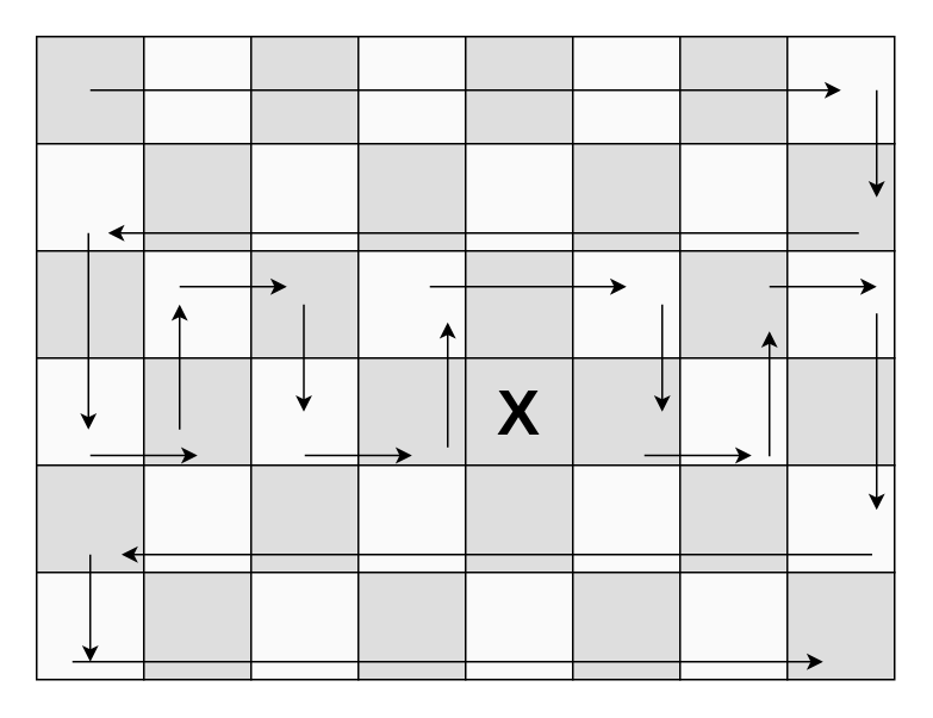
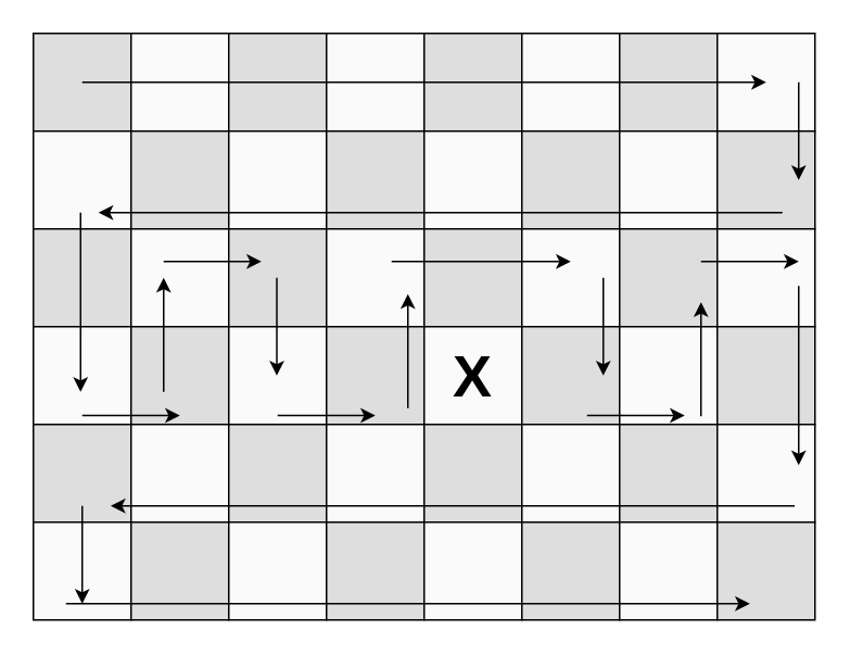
  <mxCell id="0" />
  <mxCell id="1" parent="0" />
  <mxCell id="2" value="" style="rounded=0;whiteSpace=wrap;html=1;strokeColor=#000000;fillColor=#DEDEDE;" vertex="1" parent="1"><mxGeometry x="20" y="20" width="60" height="60" as="geometry" /></mxCell>
  <mxCell id="3" value="" style="rounded=0;whiteSpace=wrap;html=1;strokeColor=#000000;fillColor=#FAFAFA;" vertex="1" parent="1"><mxGeometry x="80" y="20" width="60" height="60" as="geometry" /></mxCell>
  <mxCell id="4" value="" style="rounded=0;whiteSpace=wrap;html=1;strokeColor=#000000;fillColor=#DEDEDE;" vertex="1" parent="1"><mxGeometry x="140" y="20" width="60" height="60" as="geometry" /></mxCell>
  <mxCell id="5" value="" style="rounded=0;whiteSpace=wrap;html=1;strokeColor=#000000;fillColor=#FAFAFA;" vertex="1" parent="1"><mxGeometry x="200" y="20" width="60" height="60" as="geometry" /></mxCell>
  <mxCell id="6" value="" style="rounded=0;whiteSpace=wrap;html=1;strokeColor=#000000;fillColor=#DEDEDE;" vertex="1" parent="1"><mxGeometry x="260" y="20" width="60" height="60" as="geometry" /></mxCell>
  <mxCell id="7" value="" style="rounded=0;whiteSpace=wrap;html=1;strokeColor=#000000;fillColor=#FAFAFA;" vertex="1" parent="1"><mxGeometry x="320" y="20" width="60" height="60" as="geometry" /></mxCell>
  <mxCell id="8" value="" style="rounded=0;whiteSpace=wrap;html=1;strokeColor=#000000;fillColor=#DEDEDE;" vertex="1" parent="1"><mxGeometry x="380" y="20" width="60" height="60" as="geometry" /></mxCell>
  <mxCell id="9" value="" style="rounded=0;whiteSpace=wrap;html=1;strokeColor=#000000;fillColor=#FAFAFA;" vertex="1" parent="1"><mxGeometry x="440" y="20" width="60" height="60" as="geometry" /></mxCell>
  <mxCell id="10" value="" style="rounded=0;whiteSpace=wrap;html=1;strokeColor=#000000;fillColor=#FAFAFA;" vertex="1" parent="1"><mxGeometry x="20" y="80" width="60" height="60" as="geometry" /></mxCell>
  <mxCell id="11" value="" style="rounded=0;whiteSpace=wrap;html=1;strokeColor=#000000;fillColor=#DEDEDE;" vertex="1" parent="1"><mxGeometry x="80" y="80" width="60" height="60" as="geometry" /></mxCell>
  <mxCell id="12" value="" style="rounded=0;whiteSpace=wrap;html=1;strokeColor=#000000;fillColor=#FAFAFA;" vertex="1" parent="1"><mxGeometry x="140" y="80" width="60" height="60" as="geometry" /></mxCell>
  <mxCell id="13" value="" style="rounded=0;whiteSpace=wrap;html=1;strokeColor=#000000;fillColor=#DEDEDE;" vertex="1" parent="1"><mxGeometry x="200" y="80" width="60" height="60" as="geometry" /></mxCell>
  <mxCell id="14" value="" style="rounded=0;whiteSpace=wrap;html=1;strokeColor=#000000;fillColor=#FAFAFA;" vertex="1" parent="1"><mxGeometry x="260" y="80" width="60" height="60" as="geometry" /></mxCell>
  <mxCell id="15" value="" style="rounded=0;whiteSpace=wrap;html=1;strokeColor=#000000;fillColor=#DEDEDE;" vertex="1" parent="1"><mxGeometry x="320" y="80" width="60" height="60" as="geometry" /></mxCell>
  <mxCell id="16" value="" style="rounded=0;whiteSpace=wrap;html=1;strokeColor=#000000;fillColor=#FAFAFA;" vertex="1" parent="1"><mxGeometry x="380" y="80" width="60" height="60" as="geometry" /></mxCell>
  <mxCell id="17" value="" style="rounded=0;whiteSpace=wrap;html=1;strokeColor=#000000;fillColor=#DEDEDE;" vertex="1" parent="1"><mxGeometry x="440" y="80" width="60" height="60" as="geometry" /></mxCell>
  <mxCell id="18" value="" style="rounded=0;whiteSpace=wrap;html=1;strokeColor=#000000;fillColor=#DEDEDE;" vertex="1" parent="1"><mxGeometry x="20" y="140" width="60" height="60" as="geometry" /></mxCell>
  <mxCell id="19" value="" style="rounded=0;whiteSpace=wrap;html=1;strokeColor=#000000;fillColor=#FAFAFA;" vertex="1" parent="1"><mxGeometry x="80" y="140" width="60" height="60" as="geometry" /></mxCell>
  <mxCell id="20" value="" style="rounded=0;whiteSpace=wrap;html=1;strokeColor=#000000;fillColor=#DEDEDE;" vertex="1" parent="1"><mxGeometry x="140" y="140" width="60" height="60" as="geometry" /></mxCell>
  <mxCell id="21" value="" style="rounded=0;whiteSpace=wrap;html=1;strokeColor=#000000;fillColor=#FAFAFA;" vertex="1" parent="1"><mxGeometry x="200" y="140" width="60" height="60" as="geometry" /></mxCell>
  <mxCell id="22" value="" style="rounded=0;whiteSpace=wrap;html=1;strokeColor=#000000;fillColor=#DEDEDE;" vertex="1" parent="1"><mxGeometry x="260" y="140" width="60" height="60" as="geometry" /></mxCell>
  <mxCell id="23" value="" style="rounded=0;whiteSpace=wrap;html=1;strokeColor=#000000;fillColor=#FAFAFA;" vertex="1" parent="1"><mxGeometry x="320" y="140" width="60" height="60" as="geometry" /></mxCell>
  <mxCell id="24" value="" style="rounded=0;whiteSpace=wrap;html=1;strokeColor=#000000;fillColor=#DEDEDE;" vertex="1" parent="1"><mxGeometry x="380" y="140" width="60" height="60" as="geometry" /></mxCell>
  <mxCell id="25" value="" style="rounded=0;whiteSpace=wrap;html=1;strokeColor=#000000;fillColor=#FAFAFA;" vertex="1" parent="1"><mxGeometry x="440" y="140" width="60" height="60" as="geometry" /></mxCell>
  <mxCell id="26" value="" style="rounded=0;whiteSpace=wrap;html=1;strokeColor=#000000;fillColor=#FAFAFA;" vertex="1" parent="1"><mxGeometry x="20" y="200" width="60" height="60" as="geometry" /></mxCell>
  <mxCell id="27" value="" style="rounded=0;whiteSpace=wrap;html=1;strokeColor=#000000;fillColor=#DEDEDE;" vertex="1" parent="1"><mxGeometry x="80" y="200" width="60" height="60" as="geometry" /></mxCell>
  <mxCell id="28" value="" style="rounded=0;whiteSpace=wrap;html=1;strokeColor=#000000;fillColor=#FAFAFA;" vertex="1" parent="1"><mxGeometry x="140" y="200" width="60" height="60" as="geometry" /></mxCell>
  <mxCell id="29" value="" style="rounded=0;whiteSpace=wrap;html=1;strokeColor=#000000;fillColor=#DEDEDE;" vertex="1" parent="1"><mxGeometry x="200" y="200" width="60" height="60" as="geometry" /></mxCell>
- <mxCell id="30" value="&lt;font style=&quot;font-size: 36px&quot;&gt;&lt;b&gt;X&lt;/b&gt;&lt;/font&gt;" style="rounded=0;whiteSpace=wrap;html=1;strokeColor=#000000;fillColor=#dedede;" vertex="1" parent="1"><mxGeometry x="260" y="200" width="60" height="60" as="geometry" /></mxCell>
+ <mxCell id="30" value="&lt;font style=&quot;font-size: 36px&quot;&gt;&lt;b&gt;X&lt;/b&gt;&lt;/font&gt;" style="rounded=0;whiteSpace=wrap;html=1;strokeColor=#000000;fillColor=#FAFAFA;" vertex="1" parent="1"><mxGeometry x="260" y="200" width="60" height="60" as="geometry" /></mxCell>
  <mxCell id="31" value="" style="rounded=0;whiteSpace=wrap;html=1;strokeColor=#000000;fillColor=#DEDEDE;" vertex="1" parent="1"><mxGeometry x="320" y="200" width="60" height="60" as="geometry" /></mxCell>
  <mxCell id="32" value="" style="rounded=0;whiteSpace=wrap;html=1;strokeColor=#000000;fillColor=#FAFAFA;" vertex="1" parent="1"><mxGeometry x="380" y="200" width="60" height="60" as="geometry" /></mxCell>
  <mxCell id="33" value="" style="rounded=0;whiteSpace=wrap;html=1;strokeColor=#000000;fillColor=#DEDEDE;" vertex="1" parent="1"><mxGeometry x="440" y="200" width="60" height="60" as="geometry" /></mxCell>
  <mxCell id="34" value="" style="rounded=0;whiteSpace=wrap;html=1;strokeColor=#000000;fillColor=#DEDEDE;" vertex="1" parent="1"><mxGeometry x="20" y="260" width="60" height="60" as="geometry" /></mxCell>
  <mxCell id="35" value="" style="rounded=0;whiteSpace=wrap;html=1;strokeColor=#000000;fillColor=#FAFAFA;" vertex="1" parent="1"><mxGeometry x="80" y="260" width="60" height="60" as="geometry" /></mxCell>
  <mxCell id="36" value="" style="rounded=0;whiteSpace=wrap;html=1;strokeColor=#000000;fillColor=#DEDEDE;" vertex="1" parent="1"><mxGeometry x="140" y="260" width="60" height="60" as="geometry" /></mxCell>
  <mxCell id="37" value="" style="rounded=0;whiteSpace=wrap;html=1;strokeColor=#000000;fillColor=#FAFAFA;" vertex="1" parent="1"><mxGeometry x="200" y="260" width="60" height="60" as="geometry" /></mxCell>
  <mxCell id="38" value="" style="rounded=0;whiteSpace=wrap;html=1;strokeColor=#000000;fillColor=#DEDEDE;" vertex="1" parent="1"><mxGeometry x="260" y="260" width="60" height="60" as="geometry" /></mxCell>
  <mxCell id="39" value="" style="rounded=0;whiteSpace=wrap;html=1;strokeColor=#000000;fillColor=#FAFAFA;" vertex="1" parent="1"><mxGeometry x="320" y="260" width="60" height="60" as="geometry" /></mxCell>
  <mxCell id="40" value="" style="rounded=0;whiteSpace=wrap;html=1;strokeColor=#000000;fillColor=#DEDEDE;" vertex="1" parent="1"><mxGeometry x="380" y="260" width="60" height="60" as="geometry" /></mxCell>
  <mxCell id="41" value="" style="rounded=0;whiteSpace=wrap;html=1;strokeColor=#000000;fillColor=#FAFAFA;" vertex="1" parent="1"><mxGeometry x="440" y="260" width="60" height="60" as="geometry" /></mxCell>
  <mxCell id="42" value="" style="rounded=0;whiteSpace=wrap;html=1;strokeColor=#000000;fillColor=#FAFAFA;" vertex="1" parent="1"><mxGeometry x="20" y="320" width="60" height="60" as="geometry" /></mxCell>
  <mxCell id="43" value="" style="rounded=0;whiteSpace=wrap;html=1;strokeColor=#000000;fillColor=#DEDEDE;" vertex="1" parent="1"><mxGeometry x="80" y="320" width="60" height="60" as="geometry" /></mxCell>
  <mxCell id="44" value="" style="rounded=0;whiteSpace=wrap;html=1;strokeColor=#000000;fillColor=#FAFAFA;" vertex="1" parent="1"><mxGeometry x="140" y="320" width="60" height="60" as="geometry" /></mxCell>
  <mxCell id="45" value="" style="rounded=0;whiteSpace=wrap;html=1;strokeColor=#000000;fillColor=#DEDEDE;" vertex="1" parent="1"><mxGeometry x="200" y="320" width="60" height="60" as="geometry" /></mxCell>
  <mxCell id="46" value="" style="rounded=0;whiteSpace=wrap;html=1;strokeColor=#000000;fillColor=#FAFAFA;" vertex="1" parent="1"><mxGeometry x="260" y="320" width="60" height="60" as="geometry" /></mxCell>
  <mxCell id="47" value="" style="rounded=0;whiteSpace=wrap;html=1;strokeColor=#000000;fillColor=#DEDEDE;" vertex="1" parent="1"><mxGeometry x="320" y="320" width="60" height="60" as="geometry" /></mxCell>
  <mxCell id="48" value="" style="rounded=0;whiteSpace=wrap;html=1;strokeColor=#000000;fillColor=#FAFAFA;" vertex="1" parent="1"><mxGeometry x="380" y="320" width="60" height="60" as="geometry" /></mxCell>
  <mxCell id="49" value="" style="rounded=0;whiteSpace=wrap;html=1;strokeColor=#000000;fillColor=#DEDEDE;" vertex="1" parent="1"><mxGeometry x="440" y="320" width="60" height="60" as="geometry" /></mxCell>
  <mxCell id="50" value="" style="endArrow=classic;html=1;" edge="1" parent="1"><mxGeometry width="50" height="50" relative="1" as="geometry"><mxPoint x="50" y="50" as="sourcePoint" /><mxPoint x="470" y="50" as="targetPoint" /></mxGeometry></mxCell>
  <mxCell id="51" value="" style="endArrow=classic;html=1;" edge="1" parent="1"><mxGeometry width="50" height="50" relative="1" as="geometry"><mxPoint x="490" y="50" as="sourcePoint" /><mxPoint x="490" y="110" as="targetPoint" /></mxGeometry></mxCell>
  <mxCell id="52" value="" style="endArrow=classic;html=1;" edge="1" parent="1"><mxGeometry width="50" height="50" relative="1" as="geometry"><mxPoint x="480" y="130" as="sourcePoint" /><mxPoint x="60" y="130" as="targetPoint" /></mxGeometry></mxCell>
  <mxCell id="53" value="" style="endArrow=classic;html=1;" edge="1" parent="1"><mxGeometry width="50" height="50" relative="1" as="geometry"><mxPoint x="49" y="130" as="sourcePoint" /><mxPoint x="49" y="240" as="targetPoint" /></mxGeometry></mxCell>
  <mxCell id="54" value="" style="endArrow=classic;html=1;" edge="1" parent="1"><mxGeometry width="50" height="50" relative="1" as="geometry"><mxPoint x="50" y="254.5" as="sourcePoint" /><mxPoint x="110" y="254.5" as="targetPoint" /></mxGeometry></mxCell>
  <mxCell id="55" value="" style="endArrow=classic;html=1;" edge="1" parent="1"><mxGeometry width="50" height="50" relative="1" as="geometry"><mxPoint x="100" y="240" as="sourcePoint" /><mxPoint x="100" y="170" as="targetPoint" /></mxGeometry></mxCell>
  <mxCell id="56" value="" style="endArrow=classic;html=1;" edge="1" parent="1"><mxGeometry width="50" height="50" relative="1" as="geometry"><mxPoint x="100" y="160" as="sourcePoint" /><mxPoint x="160" y="160" as="targetPoint" /></mxGeometry></mxCell>
  <mxCell id="57" value="" style="endArrow=classic;html=1;" edge="1" parent="1"><mxGeometry width="50" height="50" relative="1" as="geometry"><mxPoint x="169.5" y="170" as="sourcePoint" /><mxPoint x="169.5" y="230" as="targetPoint" /></mxGeometry></mxCell>
  <mxCell id="58" value="" style="endArrow=classic;html=1;" edge="1" parent="1"><mxGeometry width="50" height="50" relative="1" as="geometry"><mxPoint x="170" y="254.5" as="sourcePoint" /><mxPoint x="230" y="254.5" as="targetPoint" /></mxGeometry></mxCell>
  <mxCell id="59" value="" style="endArrow=classic;html=1;" edge="1" parent="1"><mxGeometry width="50" height="50" relative="1" as="geometry"><mxPoint x="250" y="250" as="sourcePoint" /><mxPoint x="250" y="180" as="targetPoint" /></mxGeometry></mxCell>
  <mxCell id="60" value="" style="endArrow=classic;html=1;" edge="1" parent="1"><mxGeometry width="50" height="50" relative="1" as="geometry"><mxPoint x="240" y="160" as="sourcePoint" /><mxPoint x="350" y="160" as="targetPoint" /></mxGeometry></mxCell>
  <mxCell id="61" value="" style="endArrow=classic;html=1;" edge="1" parent="1"><mxGeometry width="50" height="50" relative="1" as="geometry"><mxPoint x="370" y="170" as="sourcePoint" /><mxPoint x="370" y="230" as="targetPoint" /></mxGeometry></mxCell>
  <mxCell id="62" value="" style="endArrow=classic;html=1;" edge="1" parent="1"><mxGeometry width="50" height="50" relative="1" as="geometry"><mxPoint x="360" y="254.5" as="sourcePoint" /><mxPoint x="420" y="254.5" as="targetPoint" /></mxGeometry></mxCell>
  <mxCell id="63" value="" style="endArrow=classic;html=1;" edge="1" parent="1"><mxGeometry width="50" height="50" relative="1" as="geometry"><mxPoint x="430" y="255" as="sourcePoint" /><mxPoint x="430" y="185" as="targetPoint" /></mxGeometry></mxCell>
  <mxCell id="64" value="" style="endArrow=classic;html=1;" edge="1" parent="1"><mxGeometry width="50" height="50" relative="1" as="geometry"><mxPoint x="430" y="160" as="sourcePoint" /><mxPoint x="490" y="160" as="targetPoint" /></mxGeometry></mxCell>
  <mxCell id="65" value="" style="endArrow=classic;html=1;" edge="1" parent="1"><mxGeometry width="50" height="50" relative="1" as="geometry"><mxPoint x="490" y="175" as="sourcePoint" /><mxPoint x="490" y="285" as="targetPoint" /></mxGeometry></mxCell>
  <mxCell id="66" value="" style="endArrow=classic;html=1;" edge="1" parent="1"><mxGeometry width="50" height="50" relative="1" as="geometry"><mxPoint x="487.5" y="310" as="sourcePoint" /><mxPoint x="67.5" y="310" as="targetPoint" /></mxGeometry></mxCell>
  <mxCell id="67" value="" style="endArrow=classic;html=1;" edge="1" parent="1"><mxGeometry width="50" height="50" relative="1" as="geometry"><mxPoint x="50" y="310" as="sourcePoint" /><mxPoint x="50" y="370" as="targetPoint" /></mxGeometry></mxCell>
  <mxCell id="68" value="" style="endArrow=classic;html=1;" edge="1" parent="1"><mxGeometry width="50" height="50" relative="1" as="geometry"><mxPoint x="40" y="370" as="sourcePoint" /><mxPoint x="460" y="370" as="targetPoint" /></mxGeometry></mxCell>
